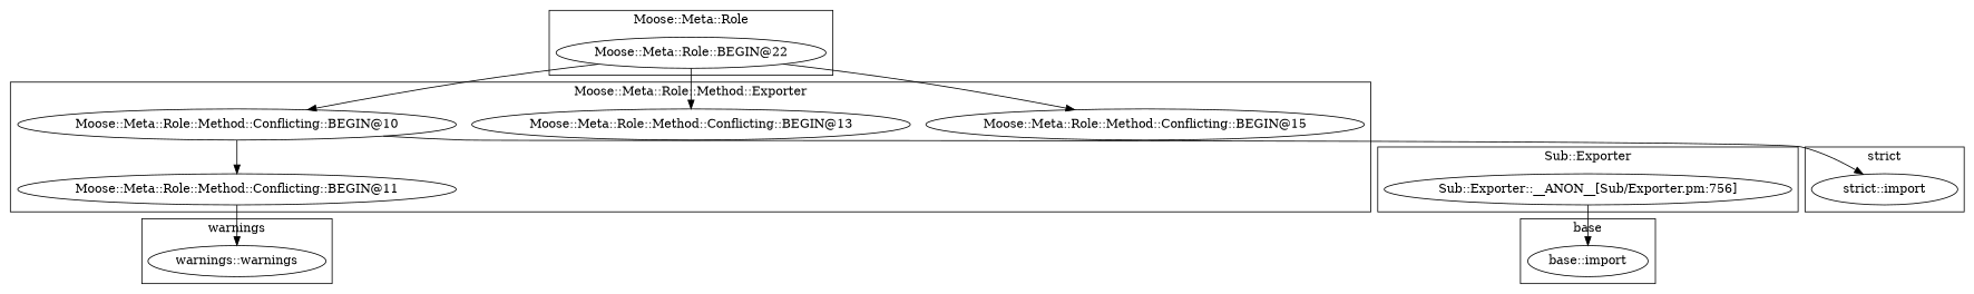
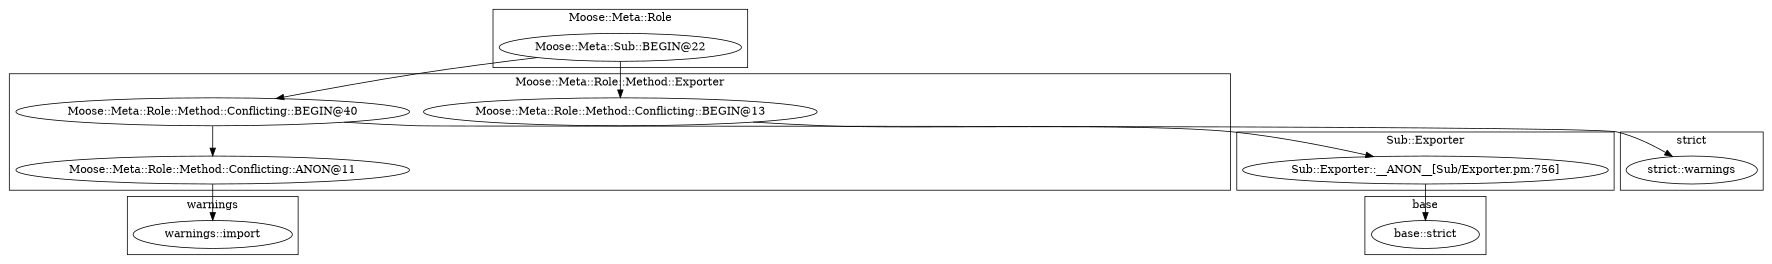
  digraph {
-   "warnings::import" [label="warnings::warnings"]
-   "base::import"
-   "Moose::Meta::Role::BEGIN@22"
+   "warnings::import"
+   "base::import" [label="base::strict"]
+   "Moose::Meta::Role::BEGIN@22" [label="Moose::Meta::Sub::BEGIN@22"]
    "Sub::Exporter::__ANON__[Sub/Exporter.pm:756]"
-   "strict::import"
-   "Moose::Meta::Role::Method::Conflicting::BEGIN@15"
+   "strict::import" [label="strict::warnings"]
    "Moose::Meta::Role::Method::Conflicting::BEGIN@13"
-   "Moose::Meta::Role::Method::Conflicting::BEGIN@11"
-   "Moose::Meta::Role::Method::Conflicting::BEGIN@10"
+   "Moose::Meta::Role::Method::Conflicting::BEGIN@11" [label="Moose::Meta::Role::Method::Conflicting::ANON@11"]
+   "Moose::Meta::Role::Method::Conflicting::BEGIN@10" [label="Moose::Meta::Role::Method::Conflicting::BEGIN@40"]
    subgraph cluster_1 {
      label=warnings
      "warnings::import"
    }
    subgraph cluster_2 {
      label=base
      "base::import"
    }
    subgraph cluster_3 {
      label="Moose::Meta::Role"
      "Moose::Meta::Role::BEGIN@22"
    }
    subgraph cluster_4 {
      label="Sub::Exporter"
      "Sub::Exporter::__ANON__[Sub/Exporter.pm:756]"
    }
    subgraph cluster_5 {
      label="strict"
      "strict::import"
    }
    subgraph cluster_6 {
      label="Moose::Meta::Role::Method::Exporter"
-     "Moose::Meta::Role::Method::Conflicting::BEGIN@15"
      "Moose::Meta::Role::Method::Conflicting::BEGIN@13"
      "Moose::Meta::Role::Method::Conflicting::BEGIN@11"
      "Moose::Meta::Role::Method::Conflicting::BEGIN@10"
    }
-   "Moose::Meta::Role::BEGIN@22" -> "Moose::Meta::Role::Method::Conflicting::BEGIN@15"
    "Moose::Meta::Role::BEGIN@22" -> "Moose::Meta::Role::Method::Conflicting::BEGIN@13"
    "Moose::Meta::Role::BEGIN@22" -> "Moose::Meta::Role::Method::Conflicting::BEGIN@10"
    "Sub::Exporter::__ANON__[Sub/Exporter.pm:756]" -> "base::import"
+   "Moose::Meta::Role::Method::Conflicting::BEGIN@13" -> "Sub::Exporter::__ANON__[Sub/Exporter.pm:756]"
    "Moose::Meta::Role::Method::Conflicting::BEGIN@11" -> "warnings::import"
    "Moose::Meta::Role::Method::Conflicting::BEGIN@10" -> "strict::import"
    "Moose::Meta::Role::Method::Conflicting::BEGIN@10" -> "Moose::Meta::Role::Method::Conflicting::BEGIN@11"
  }
